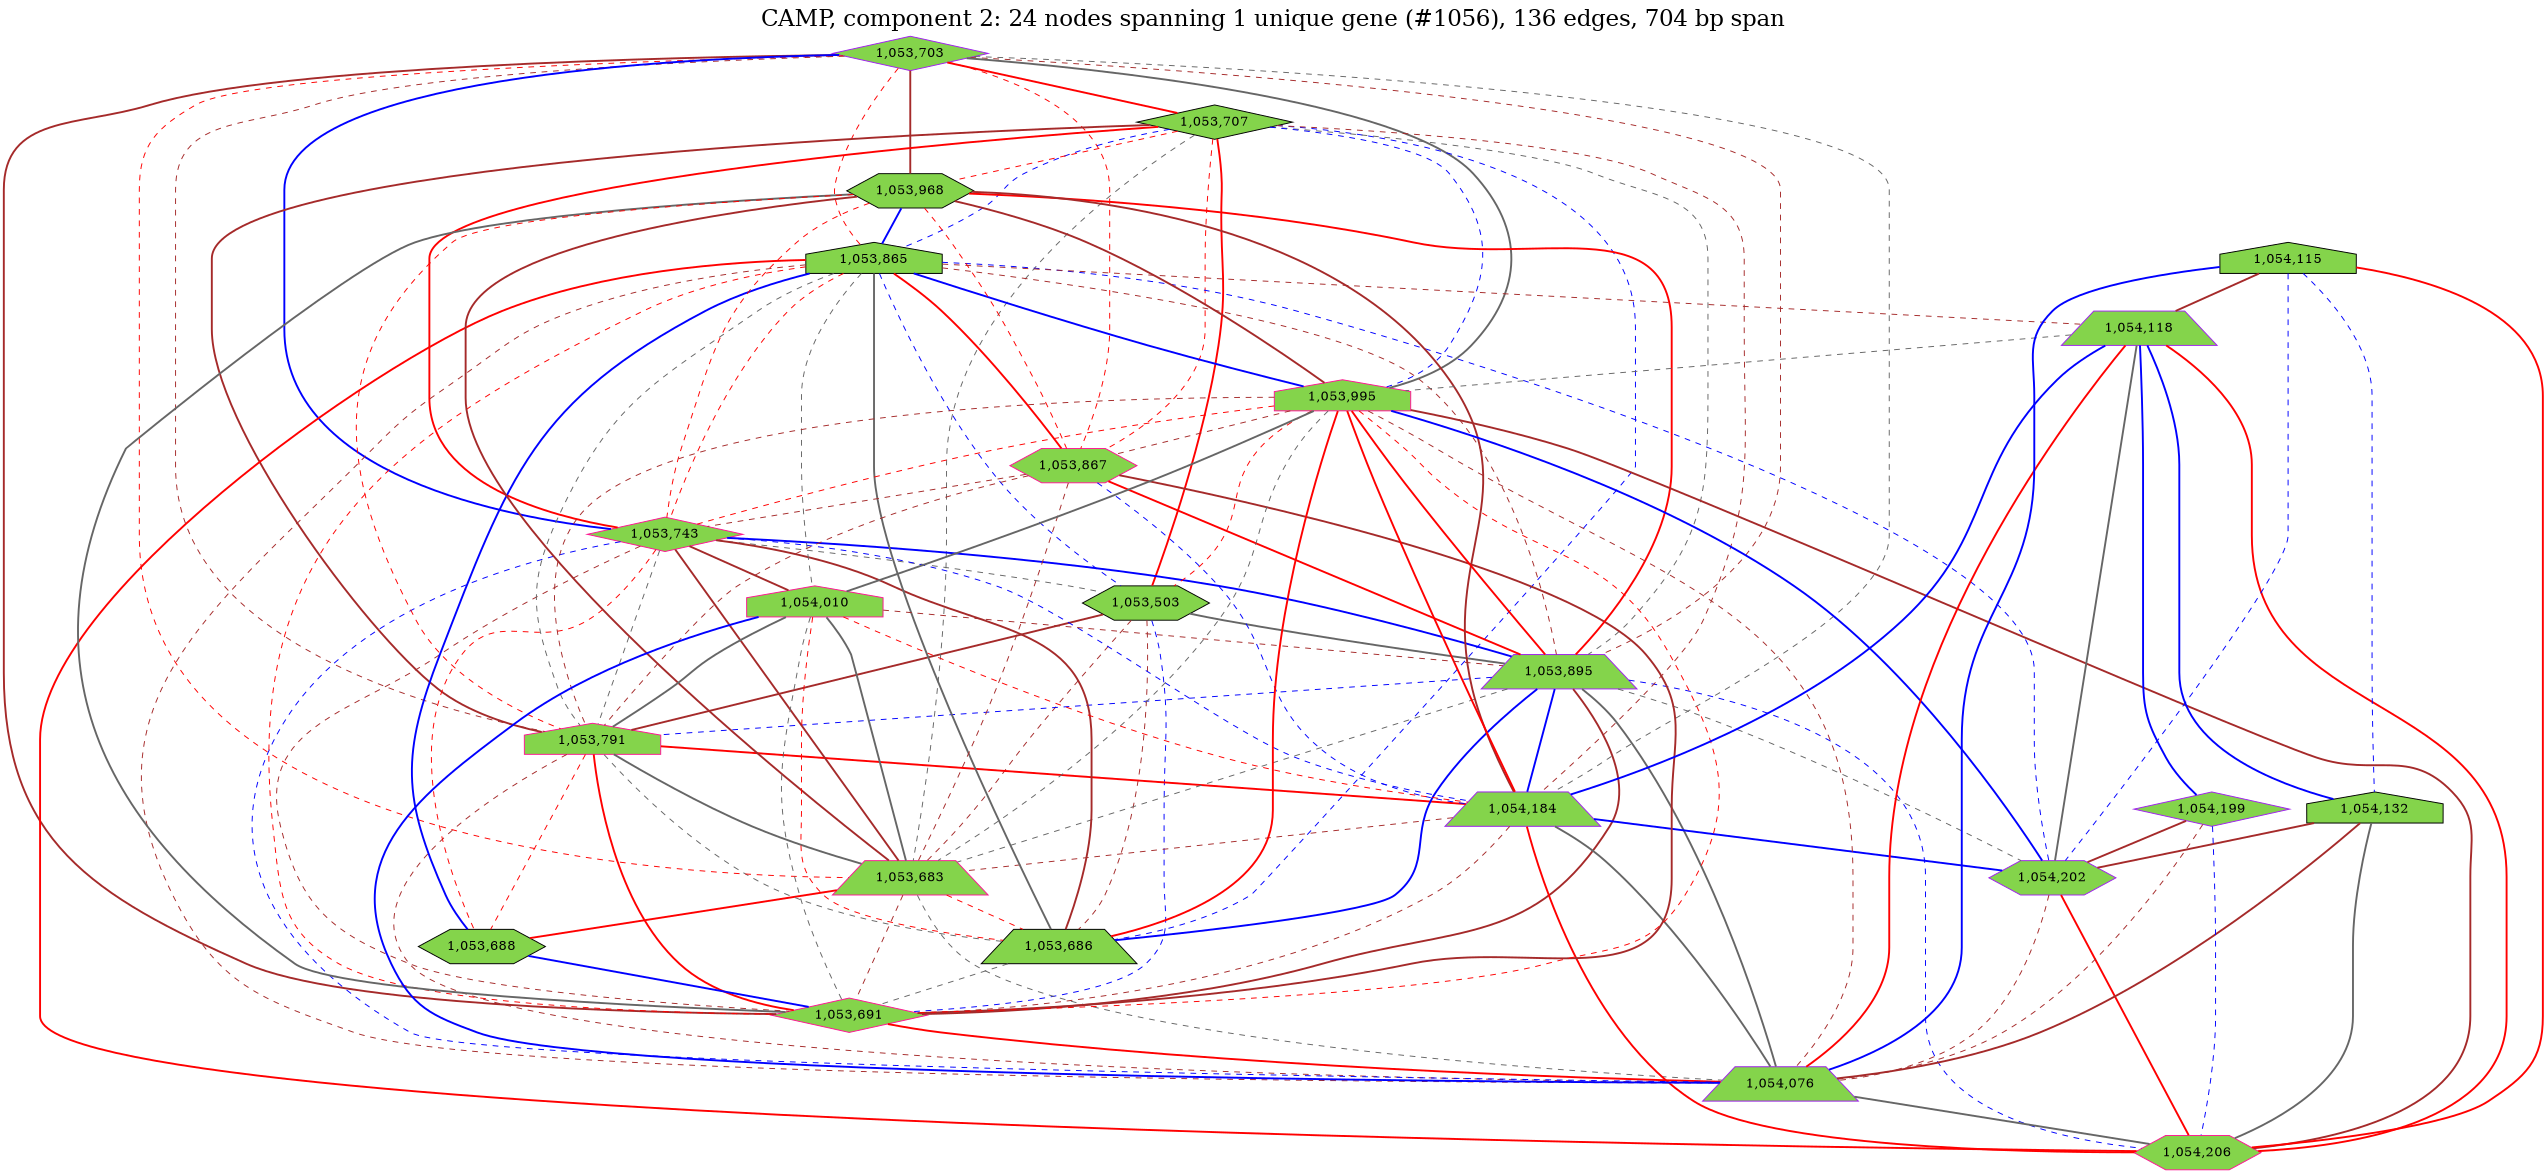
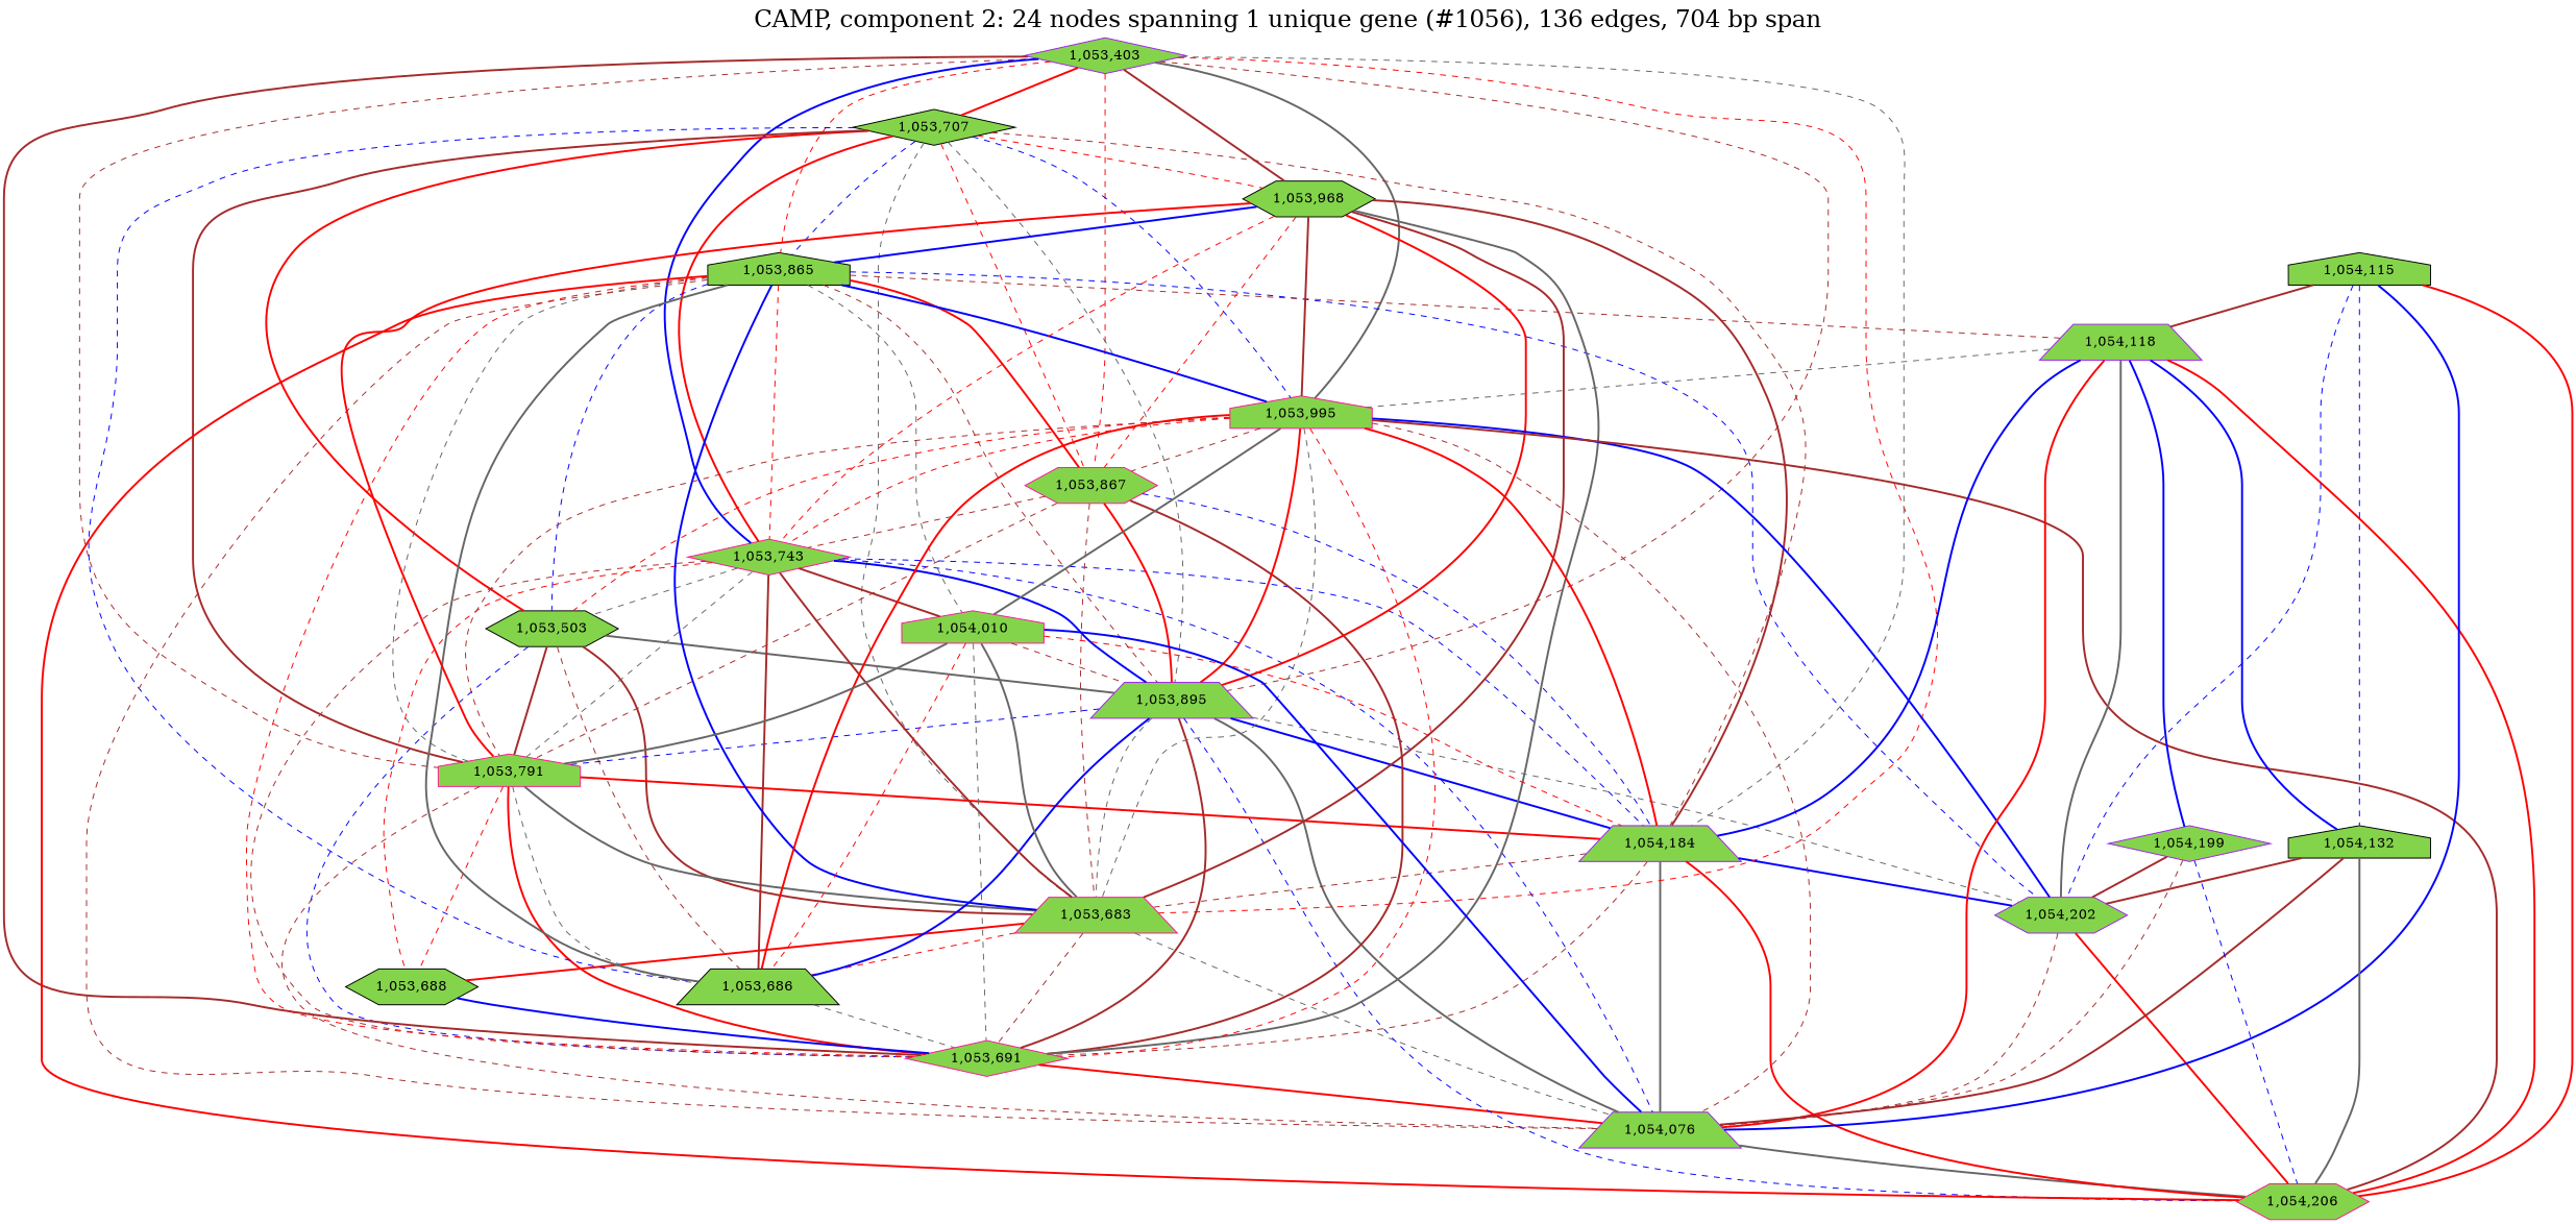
  graph {
    fontsize=24
    label="CAMP, component 2: 24 nodes spanning 1 unique gene (#1056), 136 edges, 704 bp span"
    labelloc=t
    node [color=black fillcolor="#84d44b" fontcolor="#000000" shape=hexagon style=filled]
    edge [color=brown style=dashed]
    "1,053,503"
    "1,053,683" [color=deeppink shape=trapezium]
    "1,053,686" [shape=trapezium]
    "1,053,691" [color=deeppink shape=diamond]
    "1,053,791" [color=deeppink shape=house]
    "1,053,895" [color=purple shape=trapezium]
    "1,053,688"
    "1,054,076" [color=purple shape=trapezium]
    "1,054,184" [color=purple shape=trapezium]
    "1,054,202" [color=purple]
    "1,054,206" [color=deeppink]
-   "1,053,703" [color=purple shape=diamond]
+   "1,053,703" [color=purple shape=diamond label="1,053,403"]
    "1,053,707" [shape=diamond]
    "1,053,743" [color=deeppink shape=diamond]
    "1,053,865" [shape=house]
    "1,053,867" [color=deeppink]
    "1,053,968"
    "1,053,995" [color=deeppink shape=house]
    "1,054,010" [color=deeppink shape=house]
    "1,054,118" [color=purple shape=trapezium]
    "1,054,115" [shape=house]
    "1,054,132" [shape=house]
    "1,054,199" [color=purple shape=diamond]
-   "1,053,503" -- "1,053,683"
+   "1,053,503" -- "1,053,683" [style=bold]
    "1,053,503" -- "1,053,686"
    "1,053,503" -- "1,053,691" [color=blue]
    "1,053,503" -- "1,053,791" [style=bold]
    "1,053,503" -- "1,053,895" [color=gray40 style=bold]
    "1,053,683" -- "1,053,686" [color=red]
    "1,053,683" -- "1,053,691"
    "1,053,683" -- "1,053,688" [color=red style=bold]
    "1,053,683" -- "1,054,076" [color=gray40]
    "1,053,686" -- "1,053,691" [color=gray40]
    "1,053,691" -- "1,054,076" [color=red style=bold]
    "1,053,791" -- "1,053,683" [color=gray40 style=bold]
    "1,053,791" -- "1,053,686" [color=gray40]
    "1,053,791" -- "1,053,691" [color=red style=bold]
    "1,053,791" -- "1,053,688" [color=red]
    "1,053,791" -- "1,054,076"
    "1,053,791" -- "1,054,184" [color=red style=bold]
    "1,053,895" -- "1,053,683" [color=gray40]
    "1,053,895" -- "1,053,686" [color=blue style=bold]
    "1,053,895" -- "1,053,691" [style=bold]
    "1,053,895" -- "1,053,791" [color=blue]
    "1,053,895" -- "1,054,076" [color=gray40 style=bold]
    "1,053,895" -- "1,054,184" [color=blue style=bold]
    "1,053,895" -- "1,054,202" [color=gray40]
    "1,053,895" -- "1,054,206" [color=blue]
    "1,053,688" -- "1,053,691" [color=blue style=bold]
    "1,054,076" -- "1,054,206" [color=gray40 style=bold]
    "1,054,184" -- "1,053,683"
    "1,054,184" -- "1,053,691"
    "1,054,184" -- "1,054,076" [color=gray40 style=bold]
    "1,054,184" -- "1,054,202" [color=blue style=bold]
    "1,054,184" -- "1,054,206" [color=red style=bold]
    "1,054,202" -- "1,054,076"
    "1,054,202" -- "1,054,206" [color=red style=bold]
    "1,053,703" -- "1,053,683" [color=red]
    "1,053,703" -- "1,053,691" [style=bold]
    "1,053,703" -- "1,053,791"
    "1,053,703" -- "1,053,895"
    "1,053,703" -- "1,054,184" [color=gray40]
    "1,053,703" -- "1,053,707" [color=red style=bold]
    "1,053,703" -- "1,053,743" [color=blue style=bold]
    "1,053,703" -- "1,053,865" [color=red]
    "1,053,703" -- "1,053,867" [color=red]
    "1,053,703" -- "1,053,968" [style=bold]
    "1,053,703" -- "1,053,995" [color=gray40 style=bold]
    "1,053,707" -- "1,053,503" [color=red style=bold]
    "1,053,707" -- "1,053,683" [color=gray40]
    "1,053,707" -- "1,053,686" [color=blue]
    "1,053,707" -- "1,053,791" [style=bold]
    "1,053,707" -- "1,053,895" [color=gray40]
    "1,053,707" -- "1,054,184"
    "1,053,707" -- "1,053,743" [color=red style=bold]
    "1,053,707" -- "1,053,865" [color=blue]
    "1,053,707" -- "1,053,867" [color=red]
    "1,053,707" -- "1,053,968" [color=red]
    "1,053,707" -- "1,053,995" [color=blue]
    "1,053,743" -- "1,053,503" [color=gray40]
    "1,053,743" -- "1,053,683" [style=bold]
    "1,053,743" -- "1,053,686" [style=bold]
    "1,053,743" -- "1,053,691"
    "1,053,743" -- "1,053,791" [color=gray40]
    "1,053,743" -- "1,053,895" [color=blue style=bold]
    "1,053,743" -- "1,053,688" [color=red]
    "1,053,743" -- "1,054,076" [color=blue]
    "1,053,743" -- "1,054,184" [color=blue]
    "1,053,743" -- "1,054,010" [style=bold]
    "1,053,865" -- "1,053,503" [color=blue]
-   "1,053,865" -- "1,053,688" [color=blue style=bold]
+   "1,053,865" -- "1,053,683" [color=blue style=bold]
    "1,053,865" -- "1,053,686" [color=gray40 style=bold]
    "1,053,865" -- "1,053,691" [color=red]
    "1,053,865" -- "1,053,791" [color=gray40]
    "1,053,865" -- "1,053,895"
    "1,053,865" -- "1,054,076"
    "1,053,865" -- "1,054,202" [color=blue]
    "1,053,865" -- "1,054,206" [color=red style=bold]
    "1,053,865" -- "1,053,743" [color=red]
    "1,053,865" -- "1,053,867" [color=red style=bold]
    "1,053,865" -- "1,053,995" [color=blue style=bold]
    "1,053,865" -- "1,054,010" [color=gray40]
    "1,053,865" -- "1,054,118"
    "1,053,867" -- "1,053,683"
    "1,053,867" -- "1,053,691" [style=bold]
    "1,053,867" -- "1,053,791"
    "1,053,867" -- "1,053,895" [color=red style=bold]
    "1,053,867" -- "1,054,184" [color=blue]
    "1,053,867" -- "1,053,743"
    "1,053,968" -- "1,053,683" [style=bold]
    "1,053,968" -- "1,053,691" [color=gray40 style=bold]
-   "1,053,968" -- "1,053,791" [color=red]
+   "1,053,968" -- "1,053,791" [color=red style=bold]
    "1,053,968" -- "1,053,895" [color=red style=bold]
    "1,053,968" -- "1,054,184" [style=bold]
    "1,053,968" -- "1,053,743" [color=red]
    "1,053,968" -- "1,053,865" [color=blue style=bold]
    "1,053,968" -- "1,053,867" [color=red]
    "1,053,968" -- "1,053,995" [style=bold]
    "1,053,995" -- "1,053,503" [color=red]
    "1,053,995" -- "1,053,683" [color=gray40]
    "1,053,995" -- "1,053,686" [color=red style=bold]
    "1,053,995" -- "1,053,691" [color=red]
    "1,053,995" -- "1,053,791"
    "1,053,995" -- "1,053,895" [color=red style=bold]
    "1,053,995" -- "1,054,076"
    "1,053,995" -- "1,054,184" [color=red style=bold]
    "1,053,995" -- "1,054,202" [color=blue style=bold]
    "1,053,995" -- "1,054,206" [style=bold]
    "1,053,995" -- "1,053,743" [color=red]
    "1,053,995" -- "1,053,867"
    "1,053,995" -- "1,054,010" [color=gray40 style=bold]
    "1,054,010" -- "1,053,683" [color=gray40 style=bold]
    "1,054,010" -- "1,053,686" [color=red]
    "1,054,010" -- "1,053,691" [color=gray40]
    "1,054,010" -- "1,053,791" [color=gray40 style=bold]
    "1,054,010" -- "1,053,895"
    "1,054,010" -- "1,054,076" [color=blue style=bold]
    "1,054,010" -- "1,054,184" [color=red]
    "1,054,118" -- "1,054,076" [color=red style=bold]
    "1,054,118" -- "1,054,184" [color=blue style=bold]
    "1,054,118" -- "1,054,202" [color=gray40 style=bold]
    "1,054,118" -- "1,054,206" [color=red style=bold]
    "1,054,118" -- "1,053,995" [color=gray40]
    "1,054,118" -- "1,054,132" [color=blue style=bold]
    "1,054,118" -- "1,054,199" [color=blue style=bold]
    "1,054,115" -- "1,054,076" [color=blue style=bold]
    "1,054,115" -- "1,054,202" [color=blue]
    "1,054,115" -- "1,054,206" [color=red style=bold]
    "1,054,115" -- "1,054,118" [style=bold]
    "1,054,115" -- "1,054,132" [color=blue]
    "1,054,132" -- "1,054,076" [style=bold]
    "1,054,132" -- "1,054,202" [style=bold]
    "1,054,132" -- "1,054,206" [color=gray40 style=bold]
    "1,054,199" -- "1,054,076"
    "1,054,199" -- "1,054,202" [style=bold]
    "1,054,199" -- "1,054,206" [color=blue]
  }
